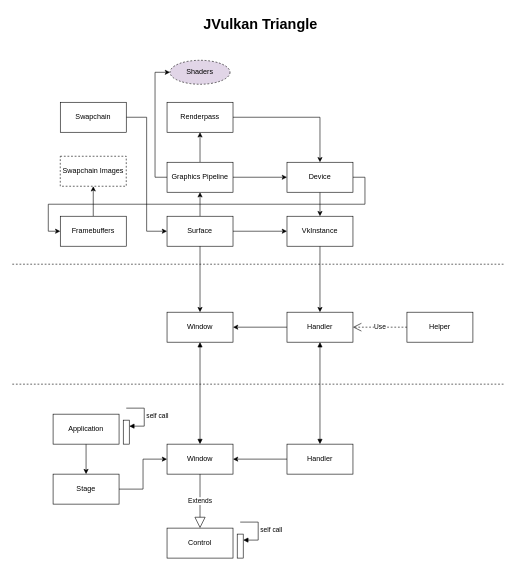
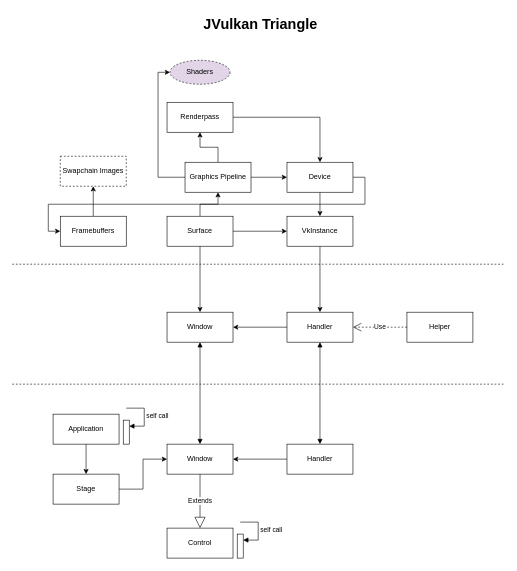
  <mxCell id="0" />
  <mxCell id="1" parent="0" />
  <mxCell id="2" value="&lt;h1&gt;JVulkan Triangle&lt;/h1&gt;" style="text;html=1;strokeColor=none;fillColor=none;spacing=5;spacingTop=-20;whiteSpace=wrap;overflow=hidden;rounded=0;" parent="1" vertex="1"><mxGeometry x="334" y="20" width="200" height="40" as="geometry" /></mxCell>
  <mxCell id="3" style="edgeStyle=orthogonalEdgeStyle;rounded=0;orthogonalLoop=1;jettySize=auto;html=1;exitX=0.5;exitY=1;exitDx=0;exitDy=0;entryX=0.5;entryY=0;entryDx=0;entryDy=0;" edge="1" parent="1" source="4" target="6"><mxGeometry relative="1" as="geometry" /></mxCell>
  <mxCell id="4" value="Application" style="html=1;whiteSpace=wrap;" vertex="1" parent="1"><mxGeometry x="88" y="690" width="110" height="50" as="geometry" /></mxCell>
  <mxCell id="5" style="edgeStyle=orthogonalEdgeStyle;rounded=0;orthogonalLoop=1;jettySize=auto;html=1;exitX=1;exitY=0.5;exitDx=0;exitDy=0;entryX=0;entryY=0.5;entryDx=0;entryDy=0;" edge="1" parent="1" source="6" target="7"><mxGeometry relative="1" as="geometry" /></mxCell>
  <mxCell id="6" value="Stage" style="html=1;whiteSpace=wrap;" vertex="1" parent="1"><mxGeometry x="88" y="790" width="110" height="50" as="geometry" /></mxCell>
  <mxCell id="7" value="Window" style="html=1;whiteSpace=wrap;" vertex="1" parent="1"><mxGeometry x="278" y="740" width="110" height="50" as="geometry" /></mxCell>
  <mxCell id="8" value="Extends" style="endArrow=block;endSize=16;endFill=0;html=1;rounded=0;exitX=0.5;exitY=1;exitDx=0;exitDy=0;entryX=0.5;entryY=0;entryDx=0;entryDy=0;" edge="1" parent="1" source="7" target="9"><mxGeometry width="160" relative="1" as="geometry"><mxPoint x="338" y="810" as="sourcePoint" /><mxPoint x="303" y="890" as="targetPoint" /></mxGeometry></mxCell>
  <mxCell id="9" value="Control" style="html=1;whiteSpace=wrap;" vertex="1" parent="1"><mxGeometry x="278" y="880" width="110" height="50" as="geometry" /></mxCell>
  <mxCell id="10" value="" style="endArrow=block;startArrow=block;endFill=1;startFill=1;html=1;rounded=0;exitX=0.5;exitY=0;exitDx=0;exitDy=0;entryX=0.5;entryY=1;entryDx=0;entryDy=0;" edge="1" parent="1" source="7" target="11"><mxGeometry width="160" relative="1" as="geometry"><mxPoint x="298" y="640" as="sourcePoint" /><mxPoint x="303" y="600" as="targetPoint" /></mxGeometry></mxCell>
  <mxCell id="11" value="Window" style="html=1;whiteSpace=wrap;" vertex="1" parent="1"><mxGeometry x="278" y="520" width="110" height="50" as="geometry" /></mxCell>
  <mxCell id="12" style="edgeStyle=orthogonalEdgeStyle;rounded=0;orthogonalLoop=1;jettySize=auto;html=1;exitX=0;exitY=0.5;exitDx=0;exitDy=0;entryX=1;entryY=0.5;entryDx=0;entryDy=0;" edge="1" parent="1" source="13" target="11"><mxGeometry relative="1" as="geometry" /></mxCell>
  <mxCell id="13" value="Handler" style="html=1;whiteSpace=wrap;" vertex="1" parent="1"><mxGeometry x="478" y="520" width="110" height="50" as="geometry" /></mxCell>
  <mxCell id="14" style="edgeStyle=orthogonalEdgeStyle;rounded=0;orthogonalLoop=1;jettySize=auto;html=1;exitX=0;exitY=0.5;exitDx=0;exitDy=0;entryX=1;entryY=0.5;entryDx=0;entryDy=0;" edge="1" parent="1" source="15" target="7"><mxGeometry relative="1" as="geometry" /></mxCell>
  <mxCell id="15" value="Handler" style="html=1;whiteSpace=wrap;" vertex="1" parent="1"><mxGeometry x="478" y="740" width="110" height="50" as="geometry" /></mxCell>
  <mxCell id="16" value="" style="endArrow=block;startArrow=block;endFill=1;startFill=1;html=1;rounded=0;entryX=0.5;entryY=1;entryDx=0;entryDy=0;" edge="1" parent="1" source="15" target="13"><mxGeometry width="160" relative="1" as="geometry"><mxPoint x="473" y="700" as="sourcePoint" /><mxPoint x="633" y="700" as="targetPoint" /></mxGeometry></mxCell>
  <mxCell id="17" value="Helper" style="html=1;whiteSpace=wrap;" vertex="1" parent="1"><mxGeometry x="678" y="520" width="110" height="50" as="geometry" /></mxCell>
  <mxCell id="18" value="Use" style="endArrow=open;endSize=12;dashed=1;html=1;rounded=0;entryX=1;entryY=0.5;entryDx=0;entryDy=0;" edge="1" parent="1" source="17" target="13"><mxGeometry width="160" relative="1" as="geometry"><mxPoint x="143" y="360" as="sourcePoint" /><mxPoint x="143" y="360" as="targetPoint" /></mxGeometry></mxCell>
  <mxCell id="19" style="edgeStyle=orthogonalEdgeStyle;rounded=0;orthogonalLoop=1;jettySize=auto;html=1;exitX=0.5;exitY=1;exitDx=0;exitDy=0;entryX=0.5;entryY=0;entryDx=0;entryDy=0;" edge="1" parent="1" source="20" target="13"><mxGeometry relative="1" as="geometry" /></mxCell>
  <mxCell id="20" value="VkInstance" style="html=1;whiteSpace=wrap;" vertex="1" parent="1"><mxGeometry x="478" y="360" width="110" height="50" as="geometry" /></mxCell>
  <mxCell id="21" style="edgeStyle=orthogonalEdgeStyle;rounded=0;orthogonalLoop=1;jettySize=auto;html=1;exitX=1;exitY=0.5;exitDx=0;exitDy=0;entryX=0;entryY=0.5;entryDx=0;entryDy=0;" edge="1" parent="1" source="23" target="20"><mxGeometry relative="1" as="geometry" /></mxCell>
  <mxCell id="22" style="edgeStyle=orthogonalEdgeStyle;rounded=0;orthogonalLoop=1;jettySize=auto;html=1;exitX=0.5;exitY=0;exitDx=0;exitDy=0;entryX=0.5;entryY=1;entryDx=0;entryDy=0;" edge="1" parent="1" source="23" target="30"><mxGeometry relative="1" as="geometry" /></mxCell>
  <mxCell id="23" value="Surface" style="html=1;whiteSpace=wrap;" vertex="1" parent="1"><mxGeometry x="278" y="360" width="110" height="50" as="geometry" /></mxCell>
  <mxCell id="24" value="" style="endArrow=classic;html=1;rounded=0;entryX=0.5;entryY=0;entryDx=0;entryDy=0;exitX=0.5;exitY=1;exitDx=0;exitDy=0;" edge="1" parent="1" source="23" target="11"><mxGeometry relative="1" as="geometry"><mxPoint x="68" y="480" as="sourcePoint" /><mxPoint x="168" y="480" as="targetPoint" /></mxGeometry></mxCell>
  <mxCell id="25" value="" style="endArrow=none;dashed=1;html=1;rounded=0;" edge="1" parent="1"><mxGeometry width="50" height="50" relative="1" as="geometry"><mxPoint y="440" as="sourcePoint" x="20" /><mxPoint x="840" y="440" as="targetPoint" /></mxGeometry></mxCell>
  <mxCell id="26" value="" style="endArrow=none;dashed=1;html=1;rounded=0;" edge="1" parent="1"><mxGeometry width="50" height="50" relative="1" as="geometry"><mxPoint y="640" as="sourcePoint" x="20" /><mxPoint x="840" y="640" as="targetPoint" /></mxGeometry></mxCell>
  <mxCell id="27" style="edgeStyle=orthogonalEdgeStyle;rounded=0;orthogonalLoop=1;jettySize=auto;html=1;exitX=0.5;exitY=0;exitDx=0;exitDy=0;entryX=0.5;entryY=1;entryDx=0;entryDy=0;" edge="1" parent="1" source="30" target="32"><mxGeometry relative="1" as="geometry" /></mxCell>
  <mxCell id="28" style="edgeStyle=orthogonalEdgeStyle;rounded=0;orthogonalLoop=1;jettySize=auto;html=1;exitX=1;exitY=0.5;exitDx=0;exitDy=0;entryX=0;entryY=0.5;entryDx=0;entryDy=0;" edge="1" parent="1" source="30" target="36"><mxGeometry relative="1" as="geometry" /></mxCell>
  <mxCell id="29" style="edgeStyle=orthogonalEdgeStyle;rounded=0;orthogonalLoop=1;jettySize=auto;html=1;exitX=0;exitY=0.5;exitDx=0;exitDy=0;entryX=0;entryY=0.5;entryDx=0;entryDy=0;" edge="1" parent="1" source="30" target="33"><mxGeometry relative="1" as="geometry" /></mxCell>
- <mxCell id="30" value="Graphics Pipeline" style="html=1;whiteSpace=wrap;" vertex="1" parent="1"><mxGeometry x="278" y="270" width="110" height="50" as="geometry" /></mxCell>
+ <mxCell id="30" value="Graphics Pipeline" style="html=1;whiteSpace=wrap;" vertex="1" parent="1"><mxGeometry x="308" y="270" width="110" height="50" as="geometry" /></mxCell>
  <mxCell id="31" style="edgeStyle=orthogonalEdgeStyle;rounded=0;orthogonalLoop=1;jettySize=auto;html=1;exitX=1;exitY=0.5;exitDx=0;exitDy=0;entryX=0.5;entryY=0;entryDx=0;entryDy=0;" edge="1" parent="1" source="32" target="36"><mxGeometry relative="1" as="geometry" /></mxCell>
  <mxCell id="32" value="Renderpass" style="html=1;whiteSpace=wrap;" vertex="1" parent="1"><mxGeometry x="278" y="170" width="110" height="50" as="geometry" /></mxCell>
  <mxCell id="33" value="Shaders" style="ellipse;whiteSpace=wrap;html=1;align=center;dashed=1;fillColor=#e1d5e7;" vertex="1" parent="1"><mxGeometry x="283" y="100" width="100" height="40" as="geometry" /></mxCell>
  <mxCell id="34" style="edgeStyle=orthogonalEdgeStyle;rounded=0;orthogonalLoop=1;jettySize=auto;html=1;exitX=0.5;exitY=1;exitDx=0;exitDy=0;" edge="1" parent="1" source="36" target="20"><mxGeometry relative="1" as="geometry" /></mxCell>
  <mxCell id="35" style="edgeStyle=orthogonalEdgeStyle;rounded=0;orthogonalLoop=1;jettySize=auto;html=1;exitX=1;exitY=0.5;exitDx=0;exitDy=0;entryX=0;entryY=0.5;entryDx=0;entryDy=0;" edge="1" parent="1" source="36" target="41"><mxGeometry relative="1" as="geometry" /></mxCell>
  <mxCell id="36" value="Device" style="html=1;whiteSpace=wrap;" vertex="1" parent="1"><mxGeometry x="478" y="270" width="110" height="50" as="geometry" /></mxCell>
- <mxCell id="37" style="edgeStyle=orthogonalEdgeStyle;rounded=0;orthogonalLoop=1;jettySize=auto;html=1;exitX=1;exitY=0.5;exitDx=0;exitDy=0;entryX=0;entryY=0.5;entryDx=0;entryDy=0;" edge="1" parent="1" source="38" target="23"><mxGeometry relative="1" as="geometry" /></mxCell>
- <mxCell id="38" value="Swapchain" style="html=1;whiteSpace=wrap;" vertex="1" parent="1"><mxGeometry x="100" y="170" width="110" height="50" as="geometry" /></mxCell>
  <mxCell id="39" value="Swapchain Images" style="html=1;whiteSpace=wrap;dashed=1;" vertex="1" parent="1"><mxGeometry x="100" y="260" width="110" height="50" as="geometry" /></mxCell>
  <mxCell id="40" style="edgeStyle=orthogonalEdgeStyle;rounded=0;orthogonalLoop=1;jettySize=auto;html=1;exitX=0.5;exitY=0;exitDx=0;exitDy=0;entryX=0.5;entryY=1;entryDx=0;entryDy=0;" edge="1" parent="1" source="41" target="39"><mxGeometry relative="1" as="geometry" /></mxCell>
  <mxCell id="41" value="Framebuffers" style="html=1;whiteSpace=wrap;" vertex="1" parent="1"><mxGeometry x="100" y="360" width="110" height="50" as="geometry" /></mxCell>
  <mxCell id="42" value="" style="html=1;points=[];perimeter=orthogonalPerimeter;outlineConnect=0;targetShapes=umlLifeline;portConstraint=eastwest;newEdgeStyle={&quot;edgeStyle&quot;:&quot;elbowEdgeStyle&quot;,&quot;elbow&quot;:&quot;vertical&quot;,&quot;curved&quot;:0,&quot;rounded&quot;:0};" vertex="1" parent="1"><mxGeometry x="395" y="890" width="10" height="40" as="geometry" /></mxCell>
  <mxCell id="43" value="self call" style="html=1;align=left;spacingLeft=2;endArrow=block;rounded=0;edgeStyle=orthogonalEdgeStyle;curved=0;rounded=0;" edge="1" target="42" parent="1"><mxGeometry relative="1" as="geometry"><mxPoint x="400" y="870" as="sourcePoint" /><Array as="points"><mxPoint x="430" y="900" /></Array></mxGeometry></mxCell>
  <mxCell id="44" value="" style="html=1;points=[];perimeter=orthogonalPerimeter;outlineConnect=0;targetShapes=umlLifeline;portConstraint=eastwest;newEdgeStyle={&quot;edgeStyle&quot;:&quot;elbowEdgeStyle&quot;,&quot;elbow&quot;:&quot;vertical&quot;,&quot;curved&quot;:0,&quot;rounded&quot;:0};" vertex="1" parent="1"><mxGeometry x="205" y="700" width="10" height="40" as="geometry" /></mxCell>
  <mxCell id="45" value="self call" style="html=1;align=left;spacingLeft=2;endArrow=block;rounded=0;edgeStyle=orthogonalEdgeStyle;curved=0;rounded=0;" edge="1" target="44" parent="1"><mxGeometry relative="1" as="geometry"><mxPoint x="210" y="680" as="sourcePoint" /><Array as="points"><mxPoint x="240" y="710" /></Array></mxGeometry></mxCell>
